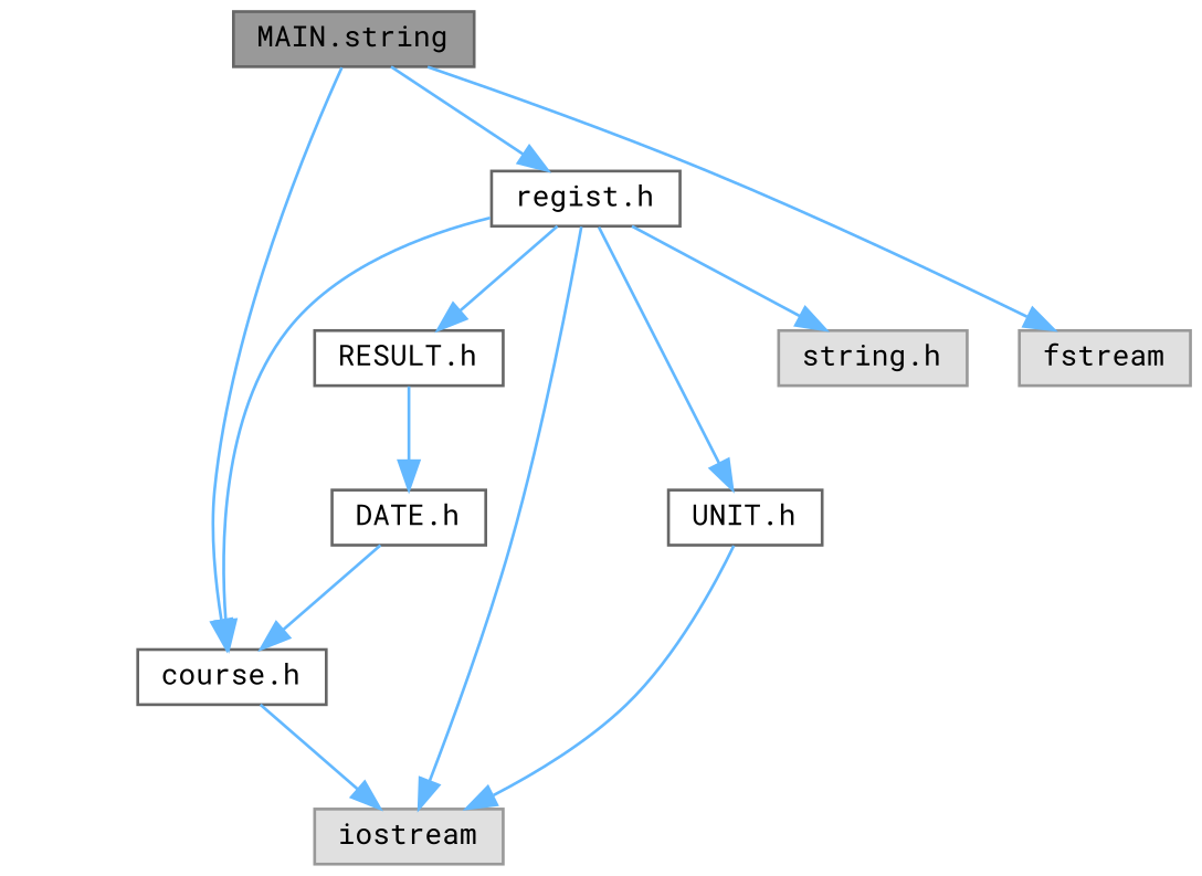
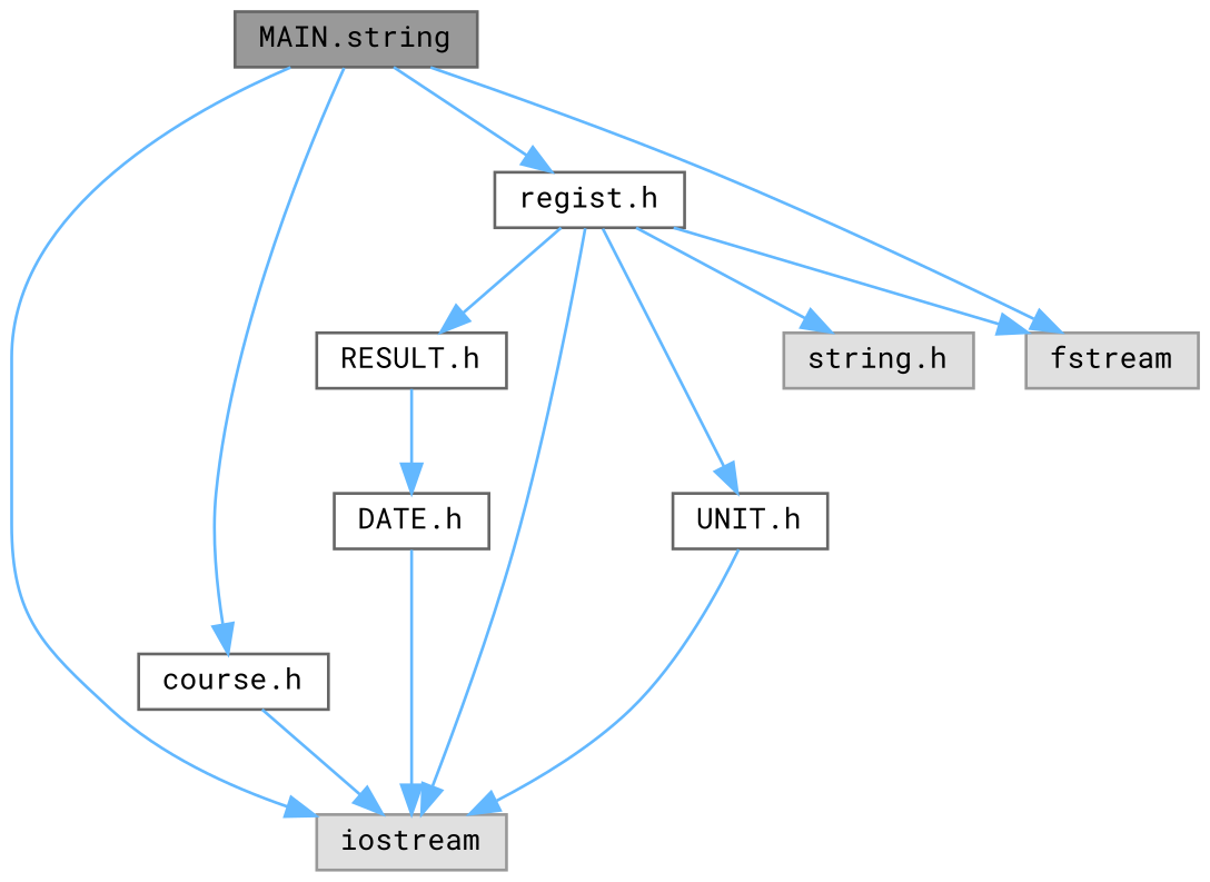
  digraph {
    fontname="Roboto Mono"
    node [color=grey40 fillcolor=white fontname="Roboto Mono" fontsize=10 shape=box style=filled]
    edge [color=steelblue1 fontname="Roboto Mono" fontsize=10 labelfontname=Helvetica labelfontsize=10 style=solid]
    n1 [color=gray40 fillcolor=grey60 fontcolor=black height=0.2 label="MAIN.string" width=0.4]
    n2 [color=grey60 fillcolor="#E0E0E0" height=0.2 label=iostream width=0.4]
    n3 [color=grey60 fillcolor="#E0E0E0" height=0.2 label=fstream width=0.4]
    n4 [height=0.2 label="course.h" width=0.4]
    n5 [height=0.2 label="regist.h" width=0.4]
    n6 [color=grey60 fillcolor="#E0E0E0" height=0.2 label="string.h" width=0.4]
    n7 [height=0.2 label="UNIT.h" width=0.4]
    n8 [height=0.2 label="RESULT.h" width=0.4]
    n9 [height=0.2 label="DATE.h" width=0.4]
+   n1 -> n2
    n1 -> n3
    n1 -> n4
    n1 -> n5
    n4 -> n2
    n5 -> n2
-   n5 -> n4
+   n5 -> n3
    n5 -> n6
    n5 -> n7
    n5 -> n8
    n7 -> n2
    n8 -> n9
-   n9 -> n4
+   n9 -> n2
  }
